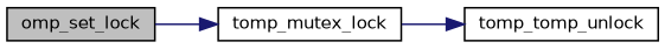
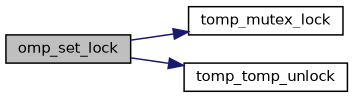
  digraph {
    rankdir=LR
    node [color=black fillcolor=white fontname=Helvetica fontsize=10 shape=record style=filled]
    edge [color=midnightblue fontname=Helvetica fontsize=10 labelfontname=Helvetica labelfontsize=10 style=solid]
    n1 [fillcolor=grey75 fontcolor=black height=0.2 label=omp_set_lock width=0.4]
    n2 [height=0.2 label=tomp_mutex_lock width=0.4]
    n3 [height=0.2 label=tomp_tomp_unlock width=0.4]
    n1 -> n2
-   n2 -> n3
+   n1 -> n3
  }
